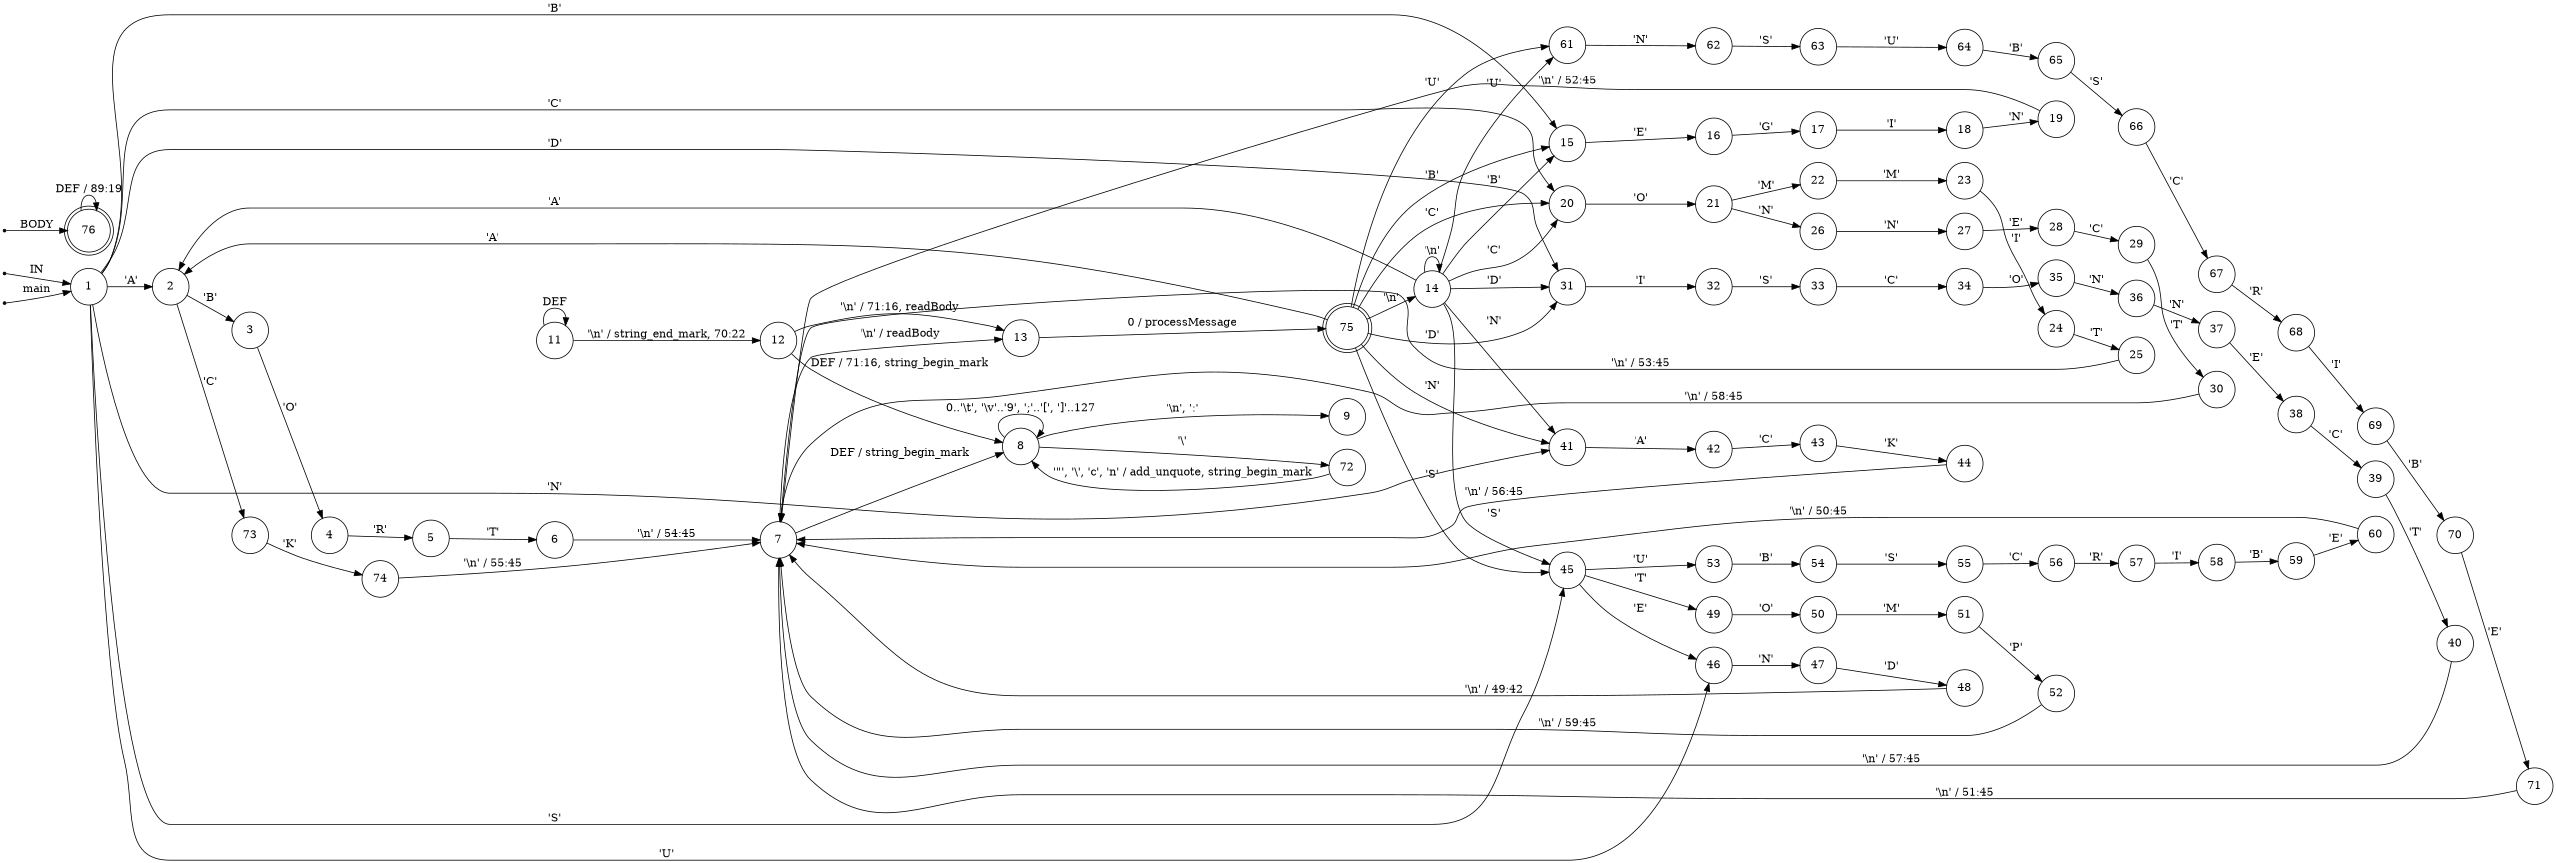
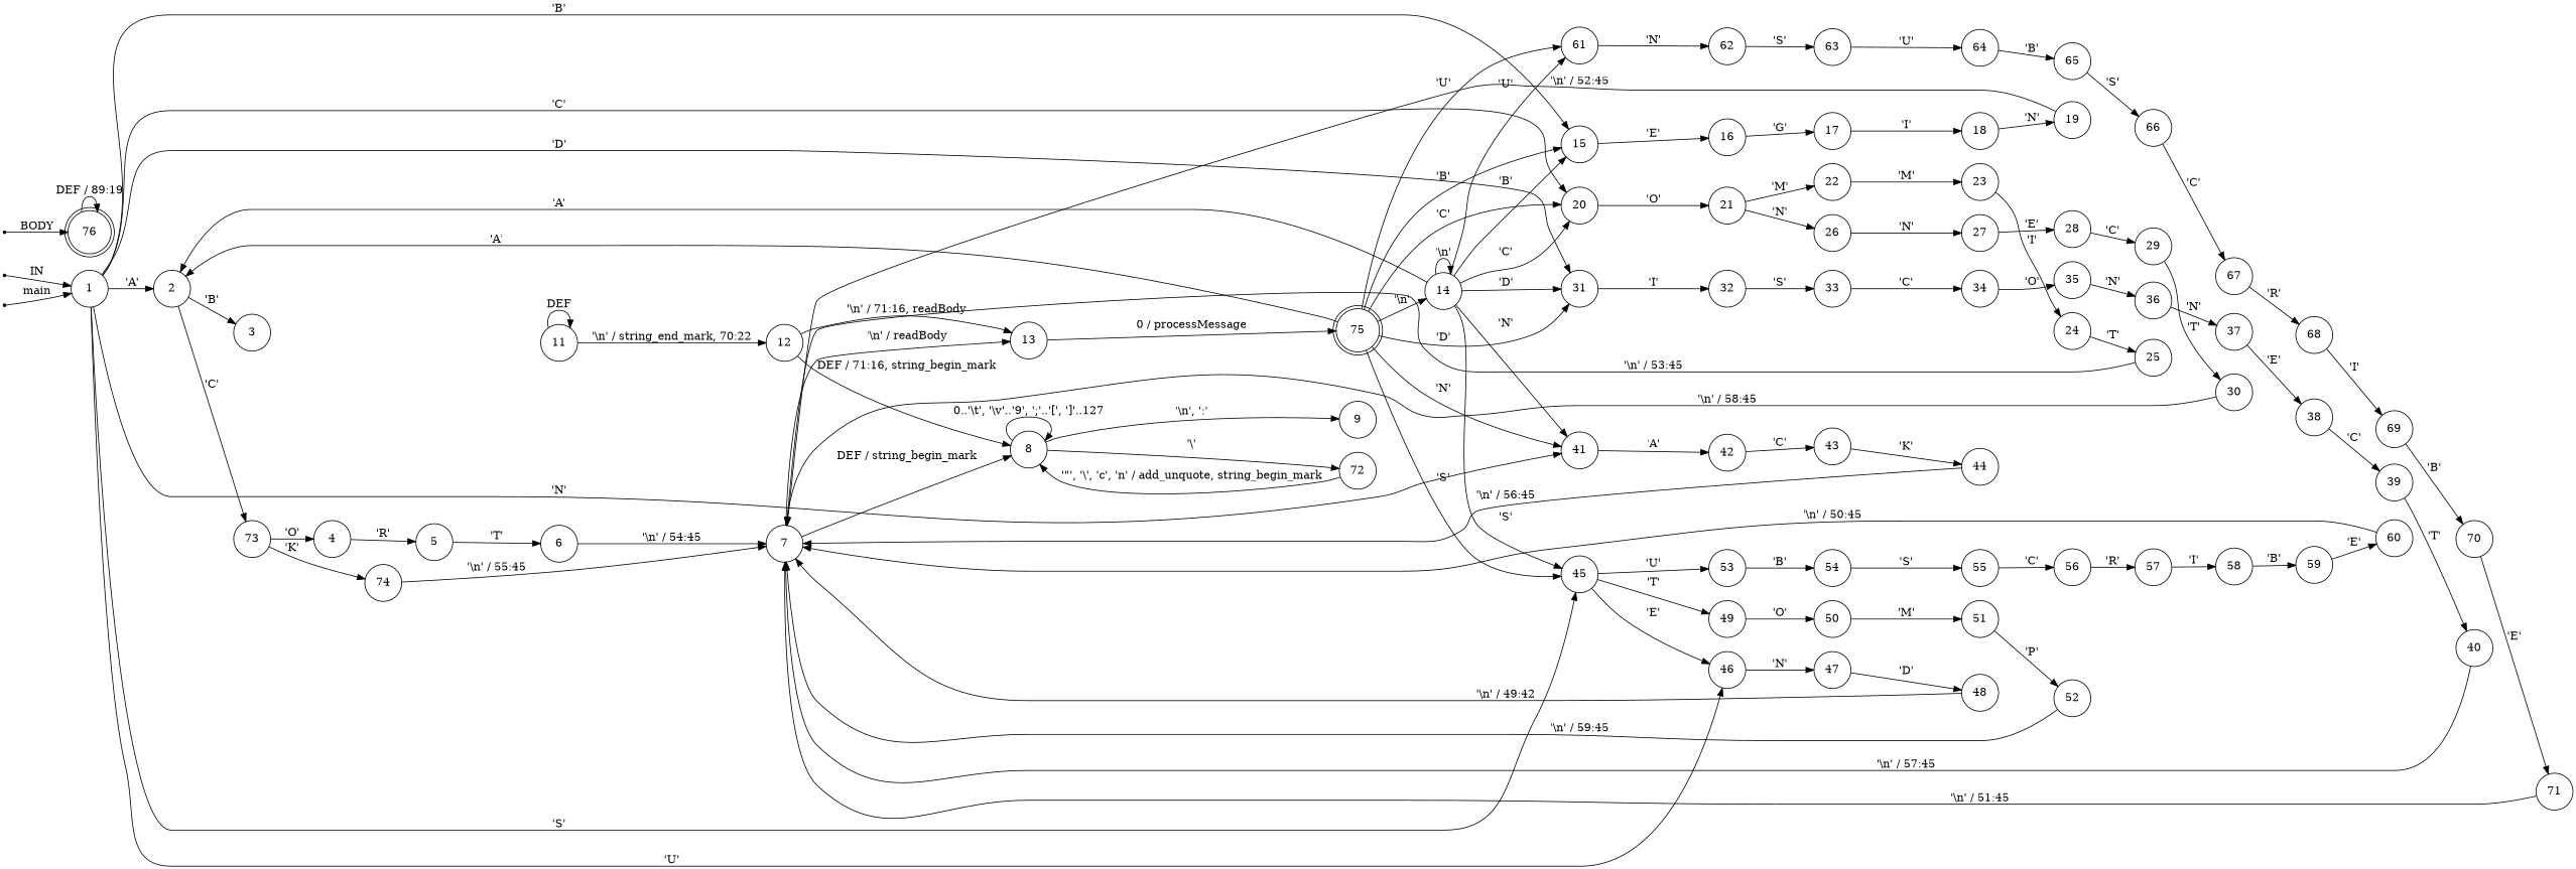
  digraph {
    rankdir=LR
    node [shape=circle fixedsize=true]
    ENTRY [shape=point fixedsize=""]
    1 [height=0.65]
    2 [height=0.65]
    15 [height=0.65]
    20 [height=0.65]
    31 [height=0.65]
    41 [height=0.65]
    45 [height=0.65]
    46 [height=0.65]
    en_76 [shape=point fixedsize=""]
    76 [height=0.65 shape=doublecircle]
    en_1 [shape=point fixedsize=""]
    75 [height=0.65 shape=doublecircle]
    61 [height=0.65]
    14 [height=0.65]
    3 [height=0.65]
    73 [height=0.65]
    16 [height=0.65]
    21 [height=0.65]
    32 [height=0.65]
    42 [height=0.65]
    49 [height=0.65]
    53 [height=0.65]
    62 [height=0.65]
    4 [height=0.65]
    74 [height=0.65]
    17 [height=0.65]
    22 [height=0.65]
    26 [height=0.65]
    33 [height=0.65]
    43 [height=0.65]
    47 [height=0.65]
    50 [height=0.65]
    54 [height=0.65]
    63 [height=0.65]
    5 [height=0.65]
    7 [height=0.65]
    6 [height=0.65]
    13 [height=0.65]
    8 [height=0.65]
    9 [height=0.65]
    72 [height=0.65]
    11 [height=0.65]
    12 [height=0.65]
    18 [height=0.65]
    19 [height=0.65]
    23 [height=0.65]
    27 [height=0.65]
    24 [height=0.65]
    28 [height=0.65]
    25 [height=0.65]
    29 [height=0.65]
    30 [height=0.65]
    34 [height=0.65]
    35 [height=0.65]
    36 [height=0.65]
    37 [height=0.65]
    38 [height=0.65]
    39 [height=0.65]
    40 [height=0.65]
    44 [height=0.65]
    48 [height=0.65]
    51 [height=0.65]
    55 [height=0.65]
    52 [height=0.65]
    56 [height=0.65]
    57 [height=0.65]
    58 [height=0.65]
    59 [height=0.65]
    60 [height=0.65]
    64 [height=0.65]
    65 [height=0.65]
    66 [height=0.65]
    67 [height=0.65]
    68 [height=0.65]
    69 [height=0.65]
    70 [height=0.65]
    71 [height=0.65]
    ENTRY -> 1 [label=IN]
    1 -> 2 [label="'A'"]
    1 -> 15 [label="'B'"]
    1 -> 20 [label="'C'"]
    1 -> 31 [label="'D'"]
    1 -> 41 [label="'N'"]
    1 -> 45 [label="'S'"]
    1 -> 46 [label="'U'"]
    2 -> 3 [label="'B'"]
    2 -> 73 [label="'C'"]
    15 -> 16 [label="'E'"]
    20 -> 21 [label="'O'"]
    31 -> 32 [label="'I'"]
    41 -> 42 [label="'A'"]
    45 -> 46 [label="'E'"]
    45 -> 49 [label="'T'"]
    45 -> 53 [label="'U'"]
    46 -> 47 [label="'N'"]
    en_76 -> 76 [label=BODY]
    76 -> 76 [label="DEF / 89:19"]
    en_1 -> 1 [label=main]
    75 -> 2 [label="'A'"]
    75 -> 15 [label="'B'"]
    75 -> 20 [label="'C'"]
    75 -> 31 [label="'D'"]
    75 -> 41 [label="'N'"]
    75 -> 45 [label="'S'"]
    75 -> 61 [label="'U'"]
    75 -> 14 [label="'\\n'"]
    61 -> 62 [label="'N'"]
    14 -> 2 [label="'A'"]
    14 -> 15 [label="'B'"]
    14 -> 20 [label="'C'"]
    14 -> 31 [label="'D'"]
    14 -> 41 [label="'N'"]
    14 -> 45 [label="'S'"]
    14 -> 61 [label="'U'"]
    14 -> 14 [label="'\\n'"]
-   3 -> 4 [label="'O'"]
+   73 -> 4 [label="'O'"]
    73 -> 74 [label="'K'"]
    16 -> 17 [label="'G'"]
    21 -> 22 [label="'M'"]
    21 -> 26 [label="'N'"]
    32 -> 33 [label="'S'"]
    42 -> 43 [label="'C'"]
    49 -> 50 [label="'O'"]
    53 -> 54 [label="'B'"]
    62 -> 63 [label="'S'"]
    4 -> 5 [label="'R'"]
    74 -> 7 [label="'\\n' / 55:45"]
    17 -> 18 [label="'I'"]
    22 -> 23 [label="'M'"]
    26 -> 27 [label="'N'"]
    33 -> 34 [label="'C'"]
    43 -> 44 [label="'K'"]
    47 -> 48 [label="'D'"]
    50 -> 51 [label="'M'"]
    54 -> 55 [label="'S'"]
    63 -> 64 [label="'U'"]
    5 -> 6 [label="'T'"]
    7 -> 13 [label="'\\n' / readBody"]
    7 -> 8 [label="DEF / string_begin_mark"]
    6 -> 7 [label="'\\n' / 54:45"]
    13 -> 75 [label="0 / processMessage"]
    8 -> 8 [label="0..'\\t', '\\v'..'9', ';'..'[', ']'..127"]
    8 -> 9 [label="'\\n', ':'"]
    8 -> 72 [label="'\\'"]
    72 -> 8 [label="'\"', '\\', 'c', 'n' / add_unquote, string_begin_mark"]
    11 -> 11 [label=DEF]
    11 -> 12 [label="'\\n' / string_end_mark, 70:22"]
    12 -> 13 [label="'\\n' / 71:16, readBody"]
    12 -> 8 [label="DEF / 71:16, string_begin_mark"]
    18 -> 19 [label="'N'"]
    19 -> 7 [label="'\\n' / 52:45"]
    23 -> 24 [label="'I'"]
    27 -> 28 [label="'E'"]
    24 -> 25 [label="'T'"]
    28 -> 29 [label="'C'"]
    25 -> 7 [label="'\\n' / 53:45"]
    29 -> 30 [label="'T'"]
    30 -> 7 [label="'\\n' / 58:45"]
    34 -> 35 [label="'O'"]
    35 -> 36 [label="'N'"]
    36 -> 37 [label="'N'"]
    37 -> 38 [label="'E'"]
    38 -> 39 [label="'C'"]
    39 -> 40 [label="'T'"]
    40 -> 7 [label="'\\n' / 57:45"]
    44 -> 7 [label="'\\n' / 56:45"]
    48 -> 7 [label="'\\n' / 49:42"]
    51 -> 52 [label="'P'"]
    55 -> 56 [label="'C'"]
    52 -> 7 [label="'\\n' / 59:45"]
    56 -> 57 [label="'R'"]
    57 -> 58 [label="'I'"]
    58 -> 59 [label="'B'"]
    59 -> 60 [label="'E'"]
    60 -> 7 [label="'\\n' / 50:45"]
    64 -> 65 [label="'B'"]
    65 -> 66 [label="'S'"]
    66 -> 67 [label="'C'"]
    67 -> 68 [label="'R'"]
    68 -> 69 [label="'I'"]
    69 -> 70 [label="'B'"]
    70 -> 71 [label="'E'"]
    71 -> 7 [label="'\\n' / 51:45"]
  }
